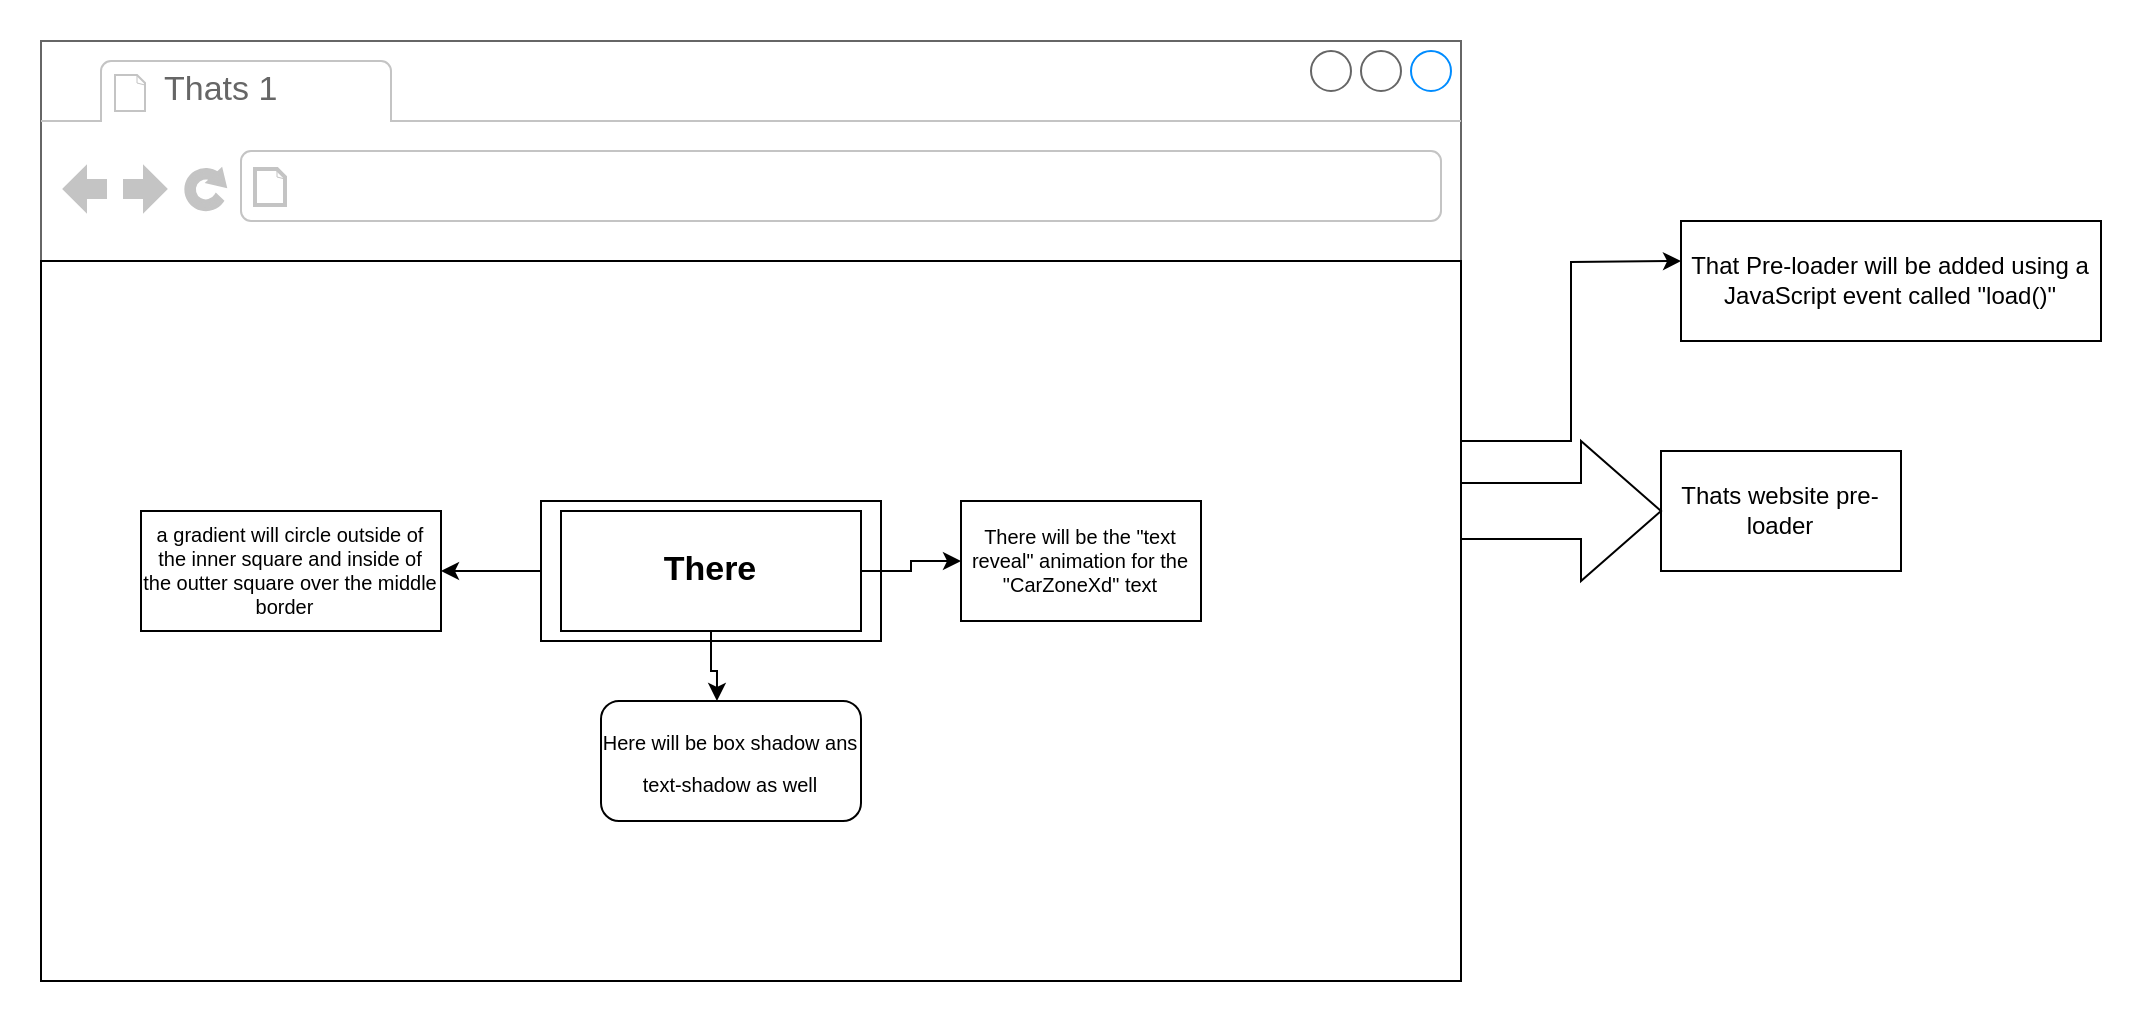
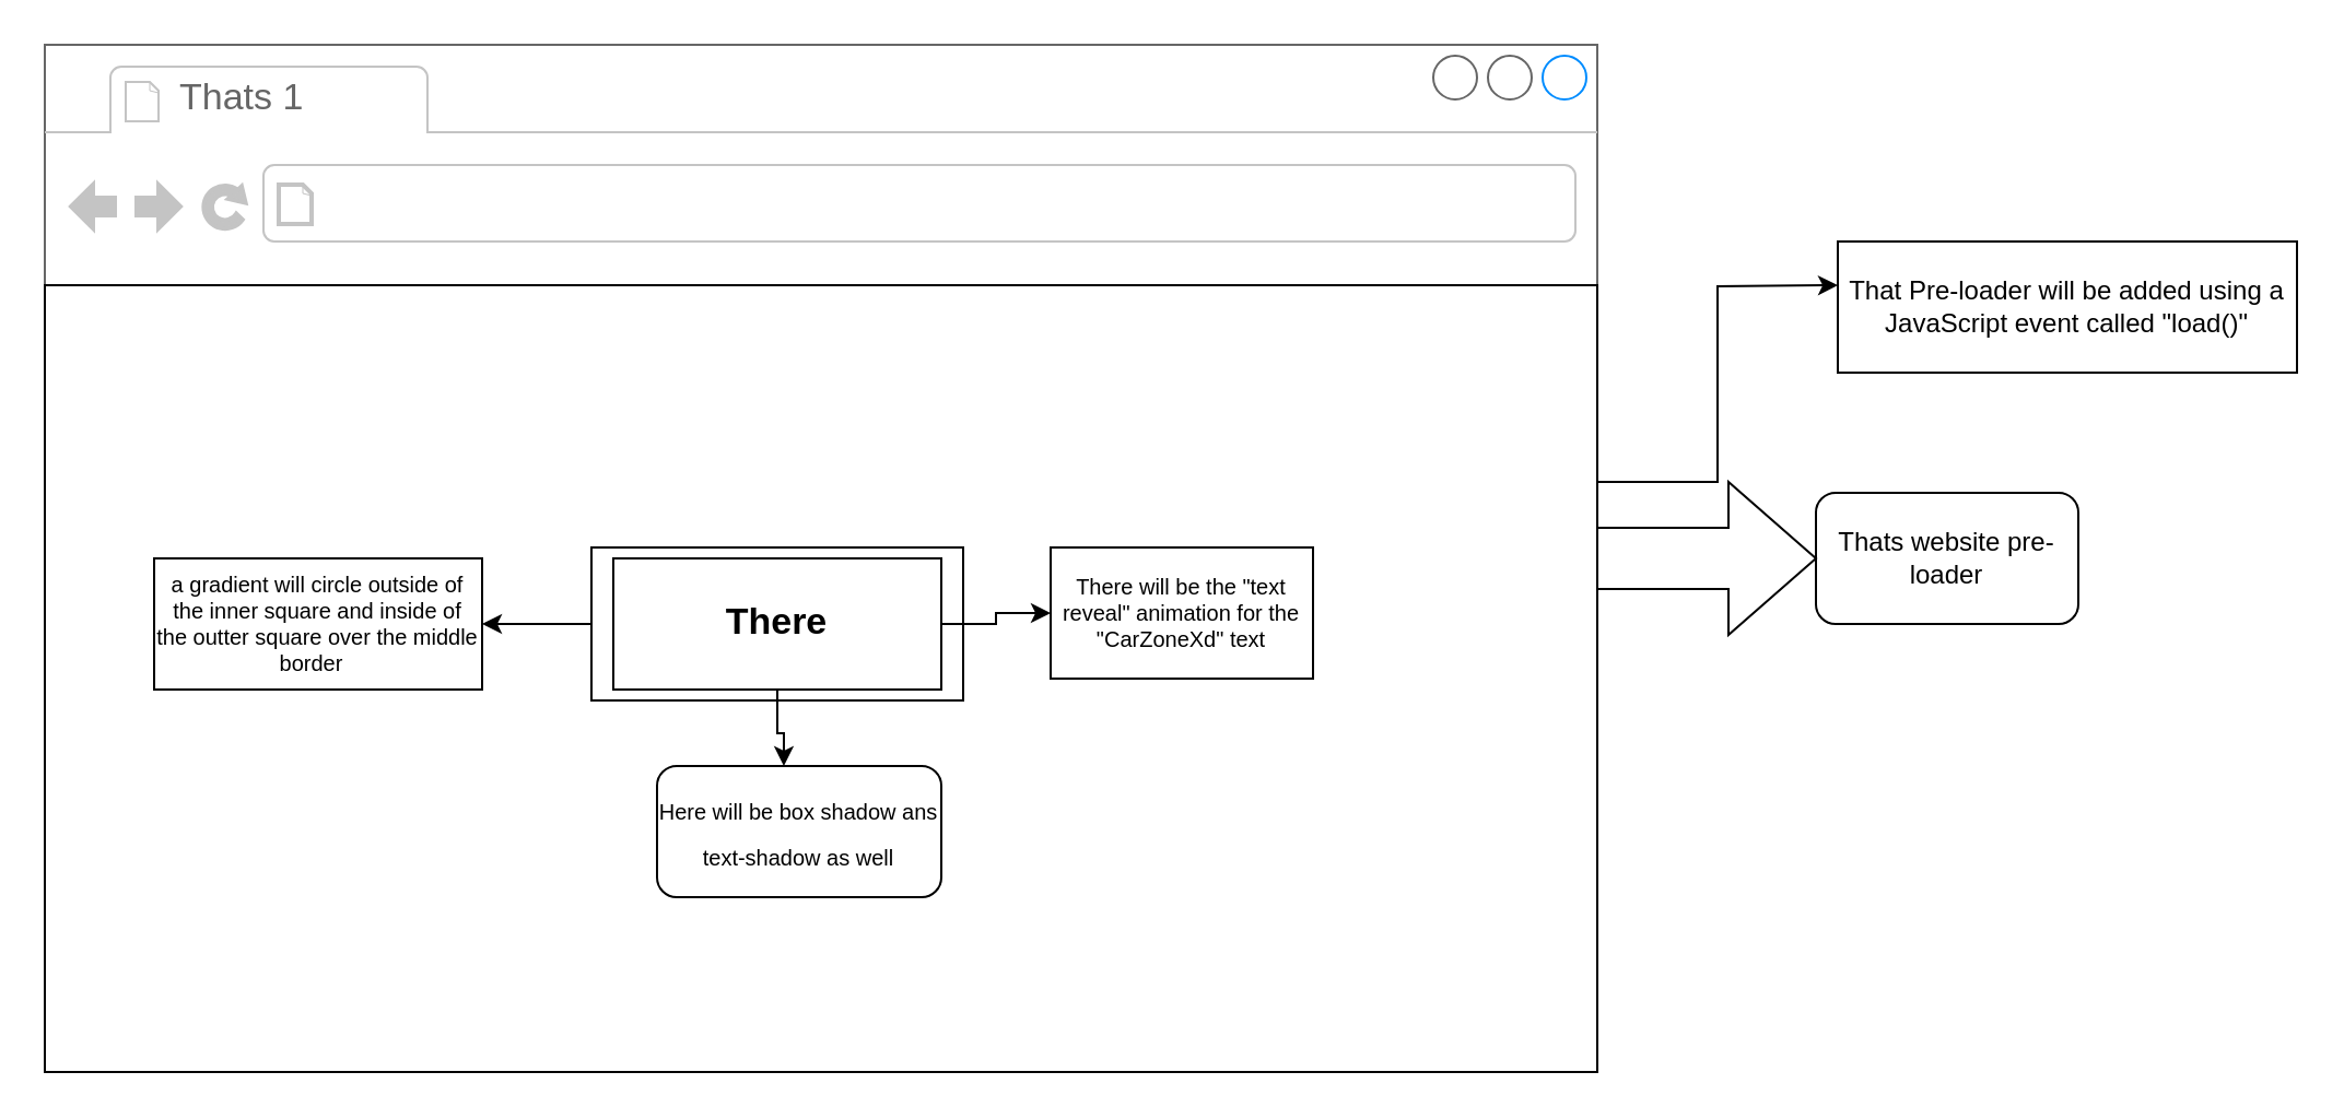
  <mxCell id="0" />
  <mxCell id="1" parent="0" />
  <mxCell id="2" value="" style="strokeWidth=1;shadow=0;dashed=0;align=center;html=1;shape=mxgraph.mockup.containers.browserWindow;rSize=0;strokeColor=none;strokeColor2=#008cff;strokeColor3=#c4c4c4;mainText=,;recursiveResize=0;" vertex="1" parent="1"><mxGeometry x="20" y="20" width="710" height="470" as="geometry" /></mxCell>
  <mxCell id="3" value="Thats 1" style="strokeWidth=1;shadow=0;dashed=0;align=center;html=1;shape=mxgraph.mockup.containers.anchor;fontSize=17;fontColor=#666666;align=left;" vertex="1" parent="2"><mxGeometry x="60" y="12" width="110" height="26" as="geometry" /></mxCell>
  <mxCell id="4" value="" style="rounded=0;whiteSpace=wrap;html=1;" vertex="1" parent="2"><mxGeometry y="110" width="710" height="360" as="geometry" /></mxCell>
  <mxCell id="5" style="edgeStyle=orthogonalEdgeStyle;rounded=0;orthogonalLoop=1;jettySize=auto;html=1;exitX=0;exitY=0.5;exitDx=0;exitDy=0;fontSize=10;" edge="1" parent="2" source="6" target="12"><mxGeometry relative="1" as="geometry" /></mxCell>
  <mxCell id="6" value="&lt;font style=&quot;font-size: 17px;&quot;&gt;&lt;b&gt;There&lt;/b&gt;&lt;/font&gt;" style="rounded=0;whiteSpace=wrap;html=1;" vertex="1" parent="2"><mxGeometry x="250" y="230" width="170" height="70" as="geometry" /></mxCell>
  <mxCell id="7" style="edgeStyle=orthogonalEdgeStyle;rounded=0;orthogonalLoop=1;jettySize=auto;html=1;entryX=0.446;entryY=0;entryDx=0;entryDy=0;entryPerimeter=0;fontSize=10;" edge="1" parent="2" source="9" target="10"><mxGeometry relative="1" as="geometry" /></mxCell>
  <mxCell id="8" style="edgeStyle=orthogonalEdgeStyle;rounded=0;orthogonalLoop=1;jettySize=auto;html=1;exitX=1;exitY=0.5;exitDx=0;exitDy=0;entryX=0;entryY=0.5;entryDx=0;entryDy=0;fontSize=10;" edge="1" parent="2" source="9" target="11"><mxGeometry relative="1" as="geometry" /></mxCell>
  <mxCell id="9" value="" style="rounded=0;whiteSpace=wrap;html=1;fontSize=17;fillColor=none;" vertex="1" parent="2"><mxGeometry x="260" y="235" width="150" height="60" as="geometry" /></mxCell>
  <mxCell id="10" value="&lt;font style=&quot;font-size: 10px;&quot;&gt;Here will be box shadow ans text-shadow as well&lt;/font&gt;" style="whiteSpace=wrap;html=1;fontSize=17;fillColor=none;rounded=1;" vertex="1" parent="2"><mxGeometry x="280" y="330" width="130" height="60" as="geometry" /></mxCell>
  <mxCell id="11" value="There will be the &quot;text reveal&quot; animation for the &quot;CarZoneXd&quot; text" style="rounded=0;whiteSpace=wrap;html=1;fontSize=10;fillColor=none;" vertex="1" parent="2"><mxGeometry x="460" y="230" width="120" height="60" as="geometry" /></mxCell>
  <mxCell id="12" value="a gradient will circle outside of the inner square and inside of the outter square over the middle border&amp;nbsp;&amp;nbsp;" style="rounded=0;whiteSpace=wrap;html=1;fontSize=10;fillColor=none;" vertex="1" parent="2"><mxGeometry x="50" y="235" width="150" height="60" as="geometry" /></mxCell>
- <mxCell id="13" value="Thats website pre-loader" style="rounded=0;whiteSpace=wrap;html=1;" vertex="1" parent="1"><mxGeometry x="830" y="225" width="120" height="60" as="geometry" /></mxCell>
+ <mxCell id="13" value="Thats website pre-loader" style="whiteSpace=wrap;html=1;rounded=1;" vertex="1" parent="1"><mxGeometry x="830" y="225" width="120" height="60" as="geometry" /></mxCell>
  <mxCell id="14" value="" style="html=1;shadow=0;dashed=0;align=center;verticalAlign=middle;shape=mxgraph.arrows2.arrow;dy=0.6;dx=40;notch=0;" vertex="1" parent="1"><mxGeometry x="730" y="220" width="100" height="70" as="geometry" /></mxCell>
  <mxCell id="15" style="edgeStyle=orthogonalEdgeStyle;rounded=0;orthogonalLoop=1;jettySize=auto;html=1;exitX=1;exitY=0.25;exitDx=0;exitDy=0;fontSize=12;" edge="1" parent="1" source="4"><mxGeometry relative="1" as="geometry"><mxPoint x="840" y="130" as="targetPoint" /></mxGeometry></mxCell>
  <mxCell id="16" value="&lt;font style=&quot;font-size: 12px;&quot;&gt;That Pre-loader will be added using a JavaScript event called &quot;load()&quot;&lt;/font&gt;" style="rounded=0;whiteSpace=wrap;html=1;fontSize=10;fillColor=none;" vertex="1" parent="1"><mxGeometry x="840" y="110" width="210" height="60" as="geometry" /></mxCell>
